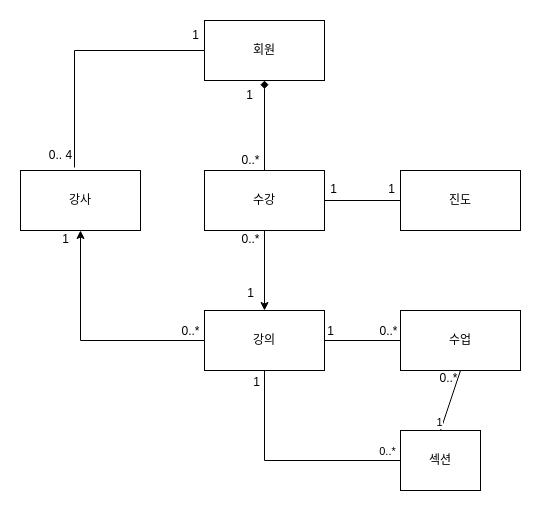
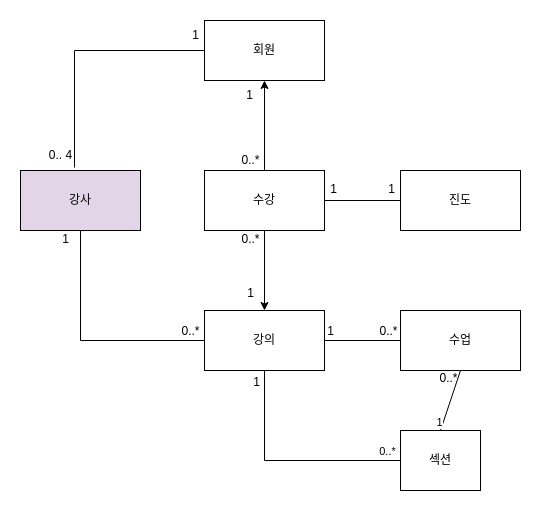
  <mxCell id="0" />
  <mxCell id="1" parent="0" />
  <mxCell id="2" value="회원" style="rounded=0;whiteSpace=wrap;html=1;" vertex="1" parent="1"><mxGeometry x="204" y="20" width="120" height="60" as="geometry" /></mxCell>
- <mxCell id="3" value="강사" style="rounded=0;whiteSpace=wrap;html=1;" vertex="1" parent="1"><mxGeometry x="20" y="170" width="120" height="60" as="geometry" /></mxCell>
+ <mxCell id="3" value="강사" style="rounded=0;whiteSpace=wrap;html=1;fillColor=#e1d5e7;" vertex="1" parent="1"><mxGeometry x="20" y="170" width="120" height="60" as="geometry" /></mxCell>
  <mxCell id="4" value="수강" style="rounded=0;whiteSpace=wrap;html=1;" vertex="1" parent="1"><mxGeometry x="204" y="170" width="120" height="60" as="geometry" /></mxCell>
  <mxCell id="5" value="강의" style="rounded=0;whiteSpace=wrap;html=1;" vertex="1" parent="1"><mxGeometry x="204" y="310" width="120" height="60" as="geometry" /></mxCell>
  <mxCell id="6" value="진도" style="rounded=0;whiteSpace=wrap;html=1;" vertex="1" parent="1"><mxGeometry x="400" y="170" width="120" height="60" as="geometry" /></mxCell>
  <mxCell id="7" value="수업" style="rounded=0;whiteSpace=wrap;html=1;" vertex="1" parent="1"><mxGeometry x="400" y="310" width="120" height="60" as="geometry" /></mxCell>
  <mxCell id="8" value="섹션" style="rounded=0;whiteSpace=wrap;html=1;" vertex="1" parent="1"><mxGeometry x="400" y="430" width="80" height="60" as="geometry" /></mxCell>
- <mxCell id="9" value="" style="endArrow=diamond;html=1;rounded=0;entryX=0.5;entryY=1;entryDx=0;entryDy=0;exitX=0.5;exitY=0;exitDx=0;exitDy=0;" edge="1" parent="1" source="4" target="2"><mxGeometry width="50" height="50" relative="1" as="geometry"><mxPoint x="240" y="330" as="sourcePoint" /><mxPoint x="290" y="280" as="targetPoint" /></mxGeometry></mxCell>
+ <mxCell id="9" value="" style="endArrow=classic;html=1;rounded=0;entryX=0.5;entryY=1;entryDx=0;entryDy=0;exitX=0.5;exitY=0;exitDx=0;exitDy=0;" edge="1" parent="1" source="4" target="2"><mxGeometry width="50" height="50" relative="1" as="geometry"><mxPoint x="240" y="330" as="sourcePoint" /><mxPoint x="290" y="280" as="targetPoint" /></mxGeometry></mxCell>
  <mxCell id="10" value="" style="endArrow=none;html=1;rounded=0;entryX=0;entryY=0.5;entryDx=0;entryDy=0;exitX=0.45;exitY=-0.05;exitDx=0;exitDy=0;exitPerimeter=0;" edge="1" parent="1" source="3" target="2"><mxGeometry width="50" height="50" relative="1" as="geometry"><mxPoint x="240" y="330" as="sourcePoint" /><mxPoint x="290" y="280" as="targetPoint" /><Array as="points"><mxPoint x="74" y="50" /></Array></mxGeometry></mxCell>
- <mxCell id="11" value="" style="endArrow=classic;html=1;rounded=0;entryX=0.5;entryY=1;entryDx=0;entryDy=0;exitX=0;exitY=0.5;exitDx=0;exitDy=0;" edge="1" parent="1" source="5" target="3"><mxGeometry width="50" height="50" relative="1" as="geometry"><mxPoint x="240" y="330" as="sourcePoint" /><mxPoint x="290" y="280" as="targetPoint" /><Array as="points"><mxPoint x="80" y="340" /></Array></mxGeometry></mxCell>
+ <mxCell id="11" value="" style="endArrow=none;html=1;rounded=0;entryX=0.5;entryY=1;entryDx=0;entryDy=0;exitX=0;exitY=0.5;exitDx=0;exitDy=0;" edge="1" parent="1" source="5" target="3"><mxGeometry width="50" height="50" relative="1" as="geometry"><mxPoint x="240" y="330" as="sourcePoint" /><mxPoint x="290" y="280" as="targetPoint" /><Array as="points"><mxPoint x="80" y="340" /></Array></mxGeometry></mxCell>
  <mxCell id="12" value="" style="endArrow=classic;html=1;rounded=0;entryX=0.5;entryY=0;entryDx=0;entryDy=0;exitX=0.5;exitY=1;exitDx=0;exitDy=0;" edge="1" parent="1" source="4" target="5"><mxGeometry width="50" height="50" relative="1" as="geometry"><mxPoint x="240" y="330" as="sourcePoint" /><mxPoint x="290" y="280" as="targetPoint" /></mxGeometry></mxCell>
  <mxCell id="13" value="" style="endArrow=none;html=1;rounded=0;entryX=0;entryY=0.5;entryDx=0;entryDy=0;exitX=1;exitY=0.5;exitDx=0;exitDy=0;" edge="1" parent="1" source="4" target="6"><mxGeometry width="50" height="50" relative="1" as="geometry"><mxPoint x="240" y="330" as="sourcePoint" /><mxPoint x="290" y="280" as="targetPoint" /></mxGeometry></mxCell>
  <mxCell id="14" value="" style="endArrow=none;html=1;rounded=0;entryX=0;entryY=0.5;entryDx=0;entryDy=0;exitX=1;exitY=0.5;exitDx=0;exitDy=0;" edge="1" parent="1" source="5" target="7"><mxGeometry width="50" height="50" relative="1" as="geometry"><mxPoint x="240" y="330" as="sourcePoint" /><mxPoint x="290" y="280" as="targetPoint" /></mxGeometry></mxCell>
  <mxCell id="15" value="" style="endArrow=none;html=1;rounded=0;entryX=0.5;entryY=0;entryDx=0;entryDy=0;exitX=0.5;exitY=1;exitDx=0;exitDy=0;" edge="1" parent="1" source="7" target="8"><mxGeometry width="50" height="50" relative="1" as="geometry"><mxPoint x="240" y="330" as="sourcePoint" /><mxPoint x="290" y="280" as="targetPoint" /></mxGeometry></mxCell>
  <mxCell id="16" value="1" style="edgeLabel;html=1;align=center;verticalAlign=middle;resizable=0;points=[];" vertex="1" connectable="0" parent="15"><mxGeometry x="0.6" relative="1" as="geometry"><mxPoint x="-5" y="3" as="offset" /></mxGeometry></mxCell>
  <mxCell id="17" value="" style="endArrow=none;html=1;rounded=0;entryX=0;entryY=0.5;entryDx=0;entryDy=0;exitX=0.5;exitY=1;exitDx=0;exitDy=0;" edge="1" parent="1" source="5" target="8"><mxGeometry width="50" height="50" relative="1" as="geometry"><mxPoint x="240" y="330" as="sourcePoint" /><mxPoint x="290" y="280" as="targetPoint" /><Array as="points"><mxPoint x="264" y="460" /></Array></mxGeometry></mxCell>
  <mxCell id="18" value="0..*" style="edgeLabel;html=1;align=center;verticalAlign=middle;resizable=0;points=[];" vertex="1" connectable="0" parent="17"><mxGeometry x="0.876" relative="1" as="geometry"><mxPoint y="-10" as="offset" /></mxGeometry></mxCell>
  <mxCell id="19" value="1" style="text;html=1;align=center;verticalAlign=middle;resizable=0;points=[];autosize=1;strokeColor=none;fillColor=none;" vertex="1" parent="1"><mxGeometry x="315" y="316" width="30" height="30" as="geometry" /></mxCell>
  <mxCell id="20" value="0..*" style="text;html=1;align=center;verticalAlign=middle;resizable=0;points=[];autosize=1;strokeColor=none;fillColor=none;" vertex="1" parent="1"><mxGeometry x="368" y="316" width="40" height="30" as="geometry" /></mxCell>
  <mxCell id="21" value="0..*" style="text;html=1;align=center;verticalAlign=middle;resizable=0;points=[];autosize=1;strokeColor=none;fillColor=none;" vertex="1" parent="1"><mxGeometry x="428" y="363" width="40" height="30" as="geometry" /></mxCell>
  <mxCell id="22" value="1" style="text;html=1;align=center;verticalAlign=middle;resizable=0;points=[];autosize=1;strokeColor=none;fillColor=none;" vertex="1" parent="1"><mxGeometry x="241" y="367" width="30" height="30" as="geometry" /></mxCell>
  <mxCell id="23" value="1" style="text;html=1;align=center;verticalAlign=middle;resizable=0;points=[];autosize=1;strokeColor=none;fillColor=none;" vertex="1" parent="1"><mxGeometry x="235" y="278" width="30" height="30" as="geometry" /></mxCell>
  <mxCell id="24" value="0..*" style="text;html=1;align=center;verticalAlign=middle;resizable=0;points=[];autosize=1;strokeColor=none;fillColor=none;" vertex="1" parent="1"><mxGeometry x="230" y="224" width="40" height="30" as="geometry" /></mxCell>
  <mxCell id="25" value="0..*" style="text;html=1;align=center;verticalAlign=middle;resizable=0;points=[];autosize=1;strokeColor=none;fillColor=none;" vertex="1" parent="1"><mxGeometry x="170" y="316" width="40" height="30" as="geometry" /></mxCell>
  <mxCell id="26" value="1" style="text;html=1;align=center;verticalAlign=middle;resizable=0;points=[];autosize=1;strokeColor=none;fillColor=none;" vertex="1" parent="1"><mxGeometry x="50" y="224" width="30" height="30" as="geometry" /></mxCell>
  <mxCell id="27" value="0.. 4" style="text;html=1;align=center;verticalAlign=middle;resizable=0;points=[];autosize=1;strokeColor=none;fillColor=none;" vertex="1" parent="1"><mxGeometry x="35" y="140" width="50" height="30" as="geometry" /></mxCell>
  <mxCell id="28" value="1" style="text;html=1;align=center;verticalAlign=middle;resizable=0;points=[];autosize=1;strokeColor=none;fillColor=none;" vertex="1" parent="1"><mxGeometry x="180" y="20" width="30" height="30" as="geometry" /></mxCell>
  <mxCell id="29" value="1" style="text;html=1;align=center;verticalAlign=middle;resizable=0;points=[];autosize=1;strokeColor=none;fillColor=none;" vertex="1" parent="1"><mxGeometry x="234" y="80" width="30" height="30" as="geometry" /></mxCell>
  <mxCell id="30" value="0..*" style="text;html=1;align=center;verticalAlign=middle;resizable=0;points=[];autosize=1;strokeColor=none;fillColor=none;" vertex="1" parent="1"><mxGeometry x="230" y="145" width="40" height="30" as="geometry" /></mxCell>
  <mxCell id="31" value="1" style="text;html=1;align=center;verticalAlign=middle;resizable=0;points=[];autosize=1;strokeColor=none;fillColor=none;" vertex="1" parent="1"><mxGeometry x="318" y="174" width="30" height="30" as="geometry" /></mxCell>
  <mxCell id="32" value="1" style="text;html=1;align=center;verticalAlign=middle;resizable=0;points=[];autosize=1;strokeColor=none;fillColor=none;" vertex="1" parent="1"><mxGeometry x="376" y="174" width="30" height="30" as="geometry" /></mxCell>
